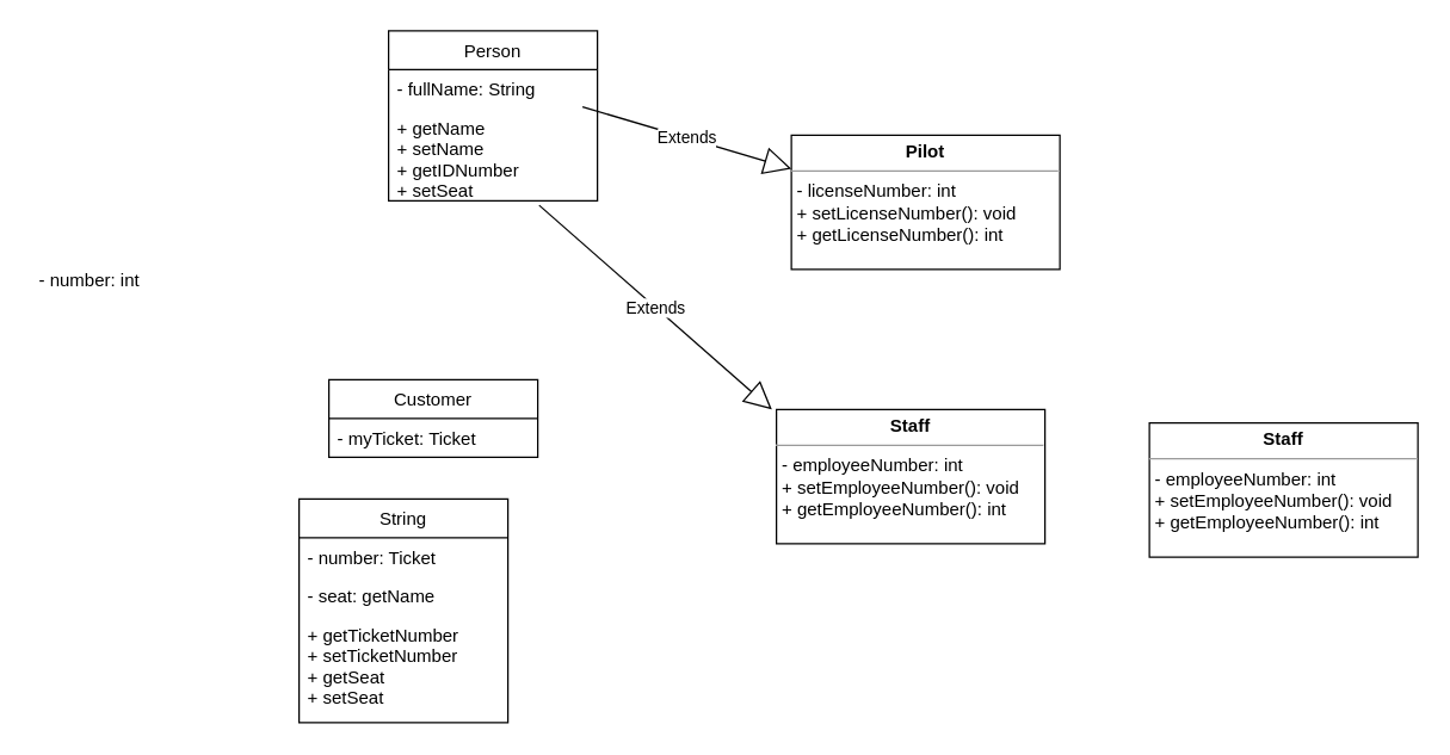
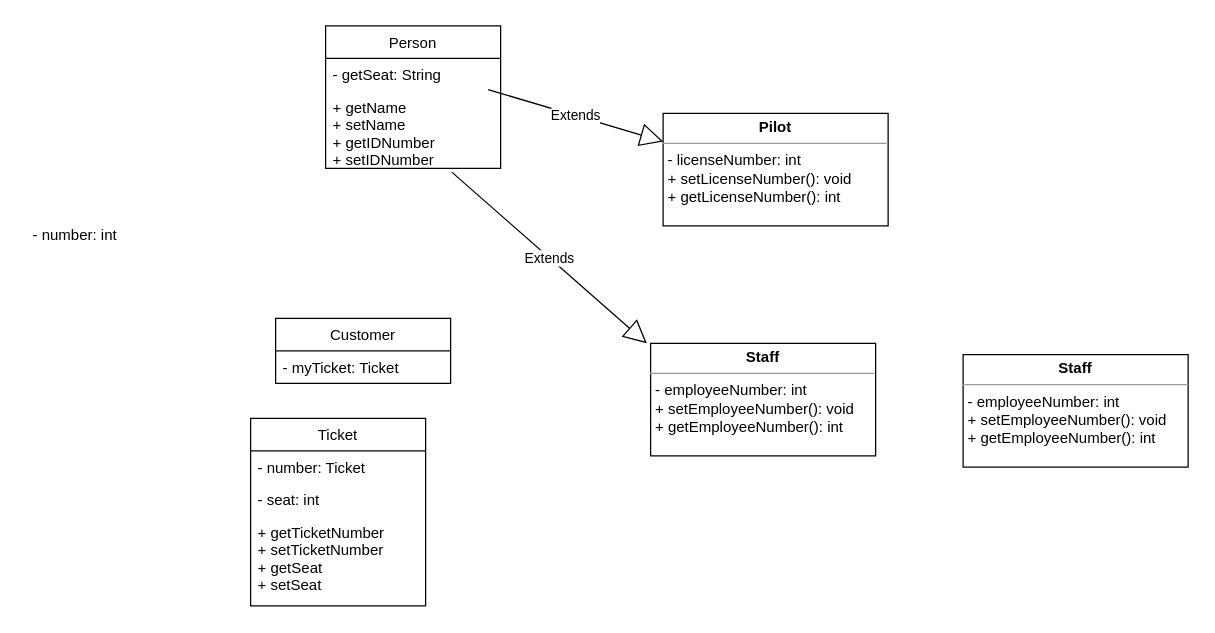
  <mxCell id="0" />
  <mxCell id="1" parent="0" />
  <mxCell id="2" value="Person" style="swimlane;fontStyle=0;childLayout=stackLayout;horizontal=1;startSize=26;fillColor=none;horizontalStack=0;resizeParent=1;resizeParentMax=0;resizeLast=0;collapsible=1;marginBottom=0;" vertex="1" parent="1"><mxGeometry x="260" y="20" width="140" height="114" as="geometry" /></mxCell>
- <mxCell id="3" value="- fullName: String" style="text;strokeColor=none;fillColor=none;align=left;verticalAlign=top;spacingLeft=4;spacingRight=4;overflow=hidden;rotatable=0;points=[[0,0.5],[1,0.5]];portConstraint=eastwest;" vertex="1" parent="2"><mxGeometry y="26" width="140" height="26" as="geometry" /></mxCell>
- <mxCell id="4" value="+ getName&#10;+ setName&#10;+ getIDNumber&#10;+ setSeat&#10;" style="text;strokeColor=none;fillColor=none;align=left;verticalAlign=top;spacingLeft=4;spacingRight=4;overflow=hidden;rotatable=0;points=[[0,0.5],[1,0.5]];portConstraint=eastwest;" vertex="1" parent="2"><mxGeometry y="52" width="140" height="62" as="geometry" /></mxCell>
+ <mxCell id="3" value="- getSeat: String" style="text;strokeColor=none;fillColor=none;align=left;verticalAlign=top;spacingLeft=4;spacingRight=4;overflow=hidden;rotatable=0;points=[[0,0.5],[1,0.5]];portConstraint=eastwest;" vertex="1" parent="2"><mxGeometry y="26" width="140" height="26" as="geometry" /></mxCell>
+ <mxCell id="4" value="+ getName&#10;+ setName&#10;+ getIDNumber&#10;+ setIDNumber&#10;" style="text;strokeColor=none;fillColor=none;align=left;verticalAlign=top;spacingLeft=4;spacingRight=4;overflow=hidden;rotatable=0;points=[[0,0.5],[1,0.5]];portConstraint=eastwest;" vertex="1" parent="2"><mxGeometry y="52" width="140" height="62" as="geometry" /></mxCell>
  <mxCell id="5" value="Customer" style="swimlane;fontStyle=0;childLayout=stackLayout;horizontal=1;startSize=26;fillColor=none;horizontalStack=0;resizeParent=1;resizeParentMax=0;resizeLast=0;collapsible=1;marginBottom=0;" vertex="1" parent="1"><mxGeometry x="220" y="254" width="140" height="52" as="geometry" /></mxCell>
  <mxCell id="6" value="- myTicket: Ticket" style="text;strokeColor=none;fillColor=none;align=left;verticalAlign=top;spacingLeft=4;spacingRight=4;overflow=hidden;rotatable=0;points=[[0,0.5],[1,0.5]];portConstraint=eastwest;" vertex="1" parent="5"><mxGeometry y="26" width="140" height="26" as="geometry" /></mxCell>
- <mxCell id="7" value="String" style="swimlane;fontStyle=0;childLayout=stackLayout;horizontal=1;startSize=26;fillColor=none;horizontalStack=0;resizeParent=1;resizeParentMax=0;resizeLast=0;collapsible=1;marginBottom=0;" vertex="1" parent="1"><mxGeometry x="200" y="334" width="140" height="150" as="geometry" /></mxCell>
+ <mxCell id="7" value="Ticket" style="swimlane;fontStyle=0;childLayout=stackLayout;horizontal=1;startSize=26;fillColor=none;horizontalStack=0;resizeParent=1;resizeParentMax=0;resizeLast=0;collapsible=1;marginBottom=0;" vertex="1" parent="1"><mxGeometry x="200" y="334" width="140" height="150" as="geometry" /></mxCell>
  <mxCell id="8" value="- number: Ticket" style="text;strokeColor=none;fillColor=none;align=left;verticalAlign=top;spacingLeft=4;spacingRight=4;overflow=hidden;rotatable=0;points=[[0,0.5],[1,0.5]];portConstraint=eastwest;" vertex="1" parent="7"><mxGeometry y="26" width="140" height="26" as="geometry" /></mxCell>
- <mxCell id="9" value="- seat: getName" style="text;strokeColor=none;fillColor=none;align=left;verticalAlign=top;spacingLeft=4;spacingRight=4;overflow=hidden;rotatable=0;points=[[0,0.5],[1,0.5]];portConstraint=eastwest;" vertex="1" parent="7"><mxGeometry y="52" width="140" height="26" as="geometry" /></mxCell>
+ <mxCell id="9" value="- seat: int" style="text;strokeColor=none;fillColor=none;align=left;verticalAlign=top;spacingLeft=4;spacingRight=4;overflow=hidden;rotatable=0;points=[[0,0.5],[1,0.5]];portConstraint=eastwest;" vertex="1" parent="7"><mxGeometry y="52" width="140" height="26" as="geometry" /></mxCell>
  <mxCell id="10" value="+ getTicketNumber&#10;+ setTicketNumber&#10;+ getSeat&#10;+ setSeat&#10;" style="text;strokeColor=none;fillColor=none;align=left;verticalAlign=top;spacingLeft=4;spacingRight=4;overflow=hidden;rotatable=0;points=[[0,0.5],[1,0.5]];portConstraint=eastwest;" vertex="1" parent="7"><mxGeometry y="78" width="140" height="72" as="geometry" /></mxCell>
  <mxCell id="11" value="&lt;p style=&quot;margin: 0px ; margin-top: 4px ; text-align: center&quot;&gt;&lt;b&gt;Staff&lt;/b&gt;&lt;/p&gt;&lt;hr size=&quot;1&quot;&gt;&lt;p style=&quot;margin: 0px ; margin-left: 4px&quot;&gt;- employeeNumber: int&lt;/p&gt;&lt;p style=&quot;margin: 0px ; margin-left: 4px&quot;&gt;+ setEmployeeNumber(): void&lt;/p&gt;&lt;p style=&quot;margin: 0px ; margin-left: 4px&quot;&gt;+ getEmployeeNumber(): int&lt;/p&gt;" style="verticalAlign=top;align=left;overflow=fill;fontSize=12;fontFamily=Helvetica;html=1;" vertex="1" parent="1"><mxGeometry x="520" y="274" width="180" height="90" as="geometry" /></mxCell>
  <mxCell id="12" value="Extends" style="endArrow=block;endSize=16;endFill=0;html=1;entryX=-0.017;entryY=0;entryDx=0;entryDy=0;entryPerimeter=0;exitX=0.721;exitY=1.048;exitDx=0;exitDy=0;exitPerimeter=0;" edge="1" parent="1" source="4" target="11"><mxGeometry width="160" relative="1" as="geometry"><mxPoint x="330" y="144" as="sourcePoint" /><mxPoint x="490" y="144" as="targetPoint" /></mxGeometry></mxCell>
  <mxCell id="13" value="&lt;p style=&quot;margin: 0px ; margin-top: 4px ; text-align: center&quot;&gt;&lt;b&gt;Pilot&lt;/b&gt;&lt;/p&gt;&lt;hr size=&quot;1&quot;&gt;&lt;p style=&quot;margin: 0px ; margin-left: 4px&quot;&gt;- licenseNumber: int&lt;/p&gt;&lt;p style=&quot;margin: 0px ; margin-left: 4px&quot;&gt;+ setLicenseNumber(): void&lt;/p&gt;&lt;p style=&quot;margin: 0px ; margin-left: 4px&quot;&gt;+ getLicenseNumber(): int&lt;/p&gt;" style="verticalAlign=top;align=left;overflow=fill;fontSize=12;fontFamily=Helvetica;html=1;" vertex="1" parent="1"><mxGeometry x="530" y="90" width="180" height="90" as="geometry" /></mxCell>
  <mxCell id="14" value="- number: int" style="text;strokeColor=none;fillColor=none;align=left;verticalAlign=top;spacingLeft=4;spacingRight=4;overflow=hidden;rotatable=0;points=[[0,0.5],[1,0.5]];portConstraint=eastwest;" vertex="1" parent="1"><mxGeometry x="20" y="174" width="140" height="26" as="geometry" /></mxCell>
  <mxCell id="15" value="Extends" style="endArrow=block;endSize=16;endFill=0;html=1;entryX=0;entryY=0.25;entryDx=0;entryDy=0;" edge="1" parent="1" target="13"><mxGeometry width="160" relative="1" as="geometry"><mxPoint x="390" y="71" as="sourcePoint" /><mxPoint x="550" y="71" as="targetPoint" /></mxGeometry></mxCell>
  <mxCell id="16" value="&lt;p style=&quot;margin: 0px ; margin-top: 4px ; text-align: center&quot;&gt;&lt;b&gt;Staff&lt;/b&gt;&lt;/p&gt;&lt;hr size=&quot;1&quot;&gt;&lt;p style=&quot;margin: 0px ; margin-left: 4px&quot;&gt;- employeeNumber: int&lt;/p&gt;&lt;p style=&quot;margin: 0px ; margin-left: 4px&quot;&gt;+ setEmployeeNumber(): void&lt;/p&gt;&lt;p style=&quot;margin: 0px ; margin-left: 4px&quot;&gt;+ getEmployeeNumber(): int&lt;/p&gt;" style="verticalAlign=top;align=left;overflow=fill;fontSize=12;fontFamily=Helvetica;html=1;" vertex="1" parent="1"><mxGeometry x="770" y="283" width="180" height="90" as="geometry" /></mxCell>
